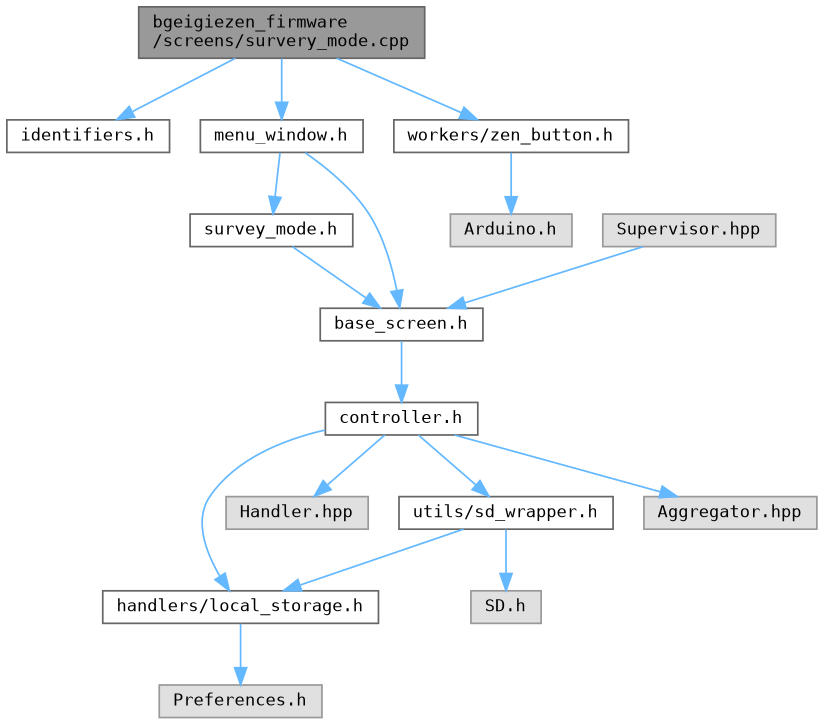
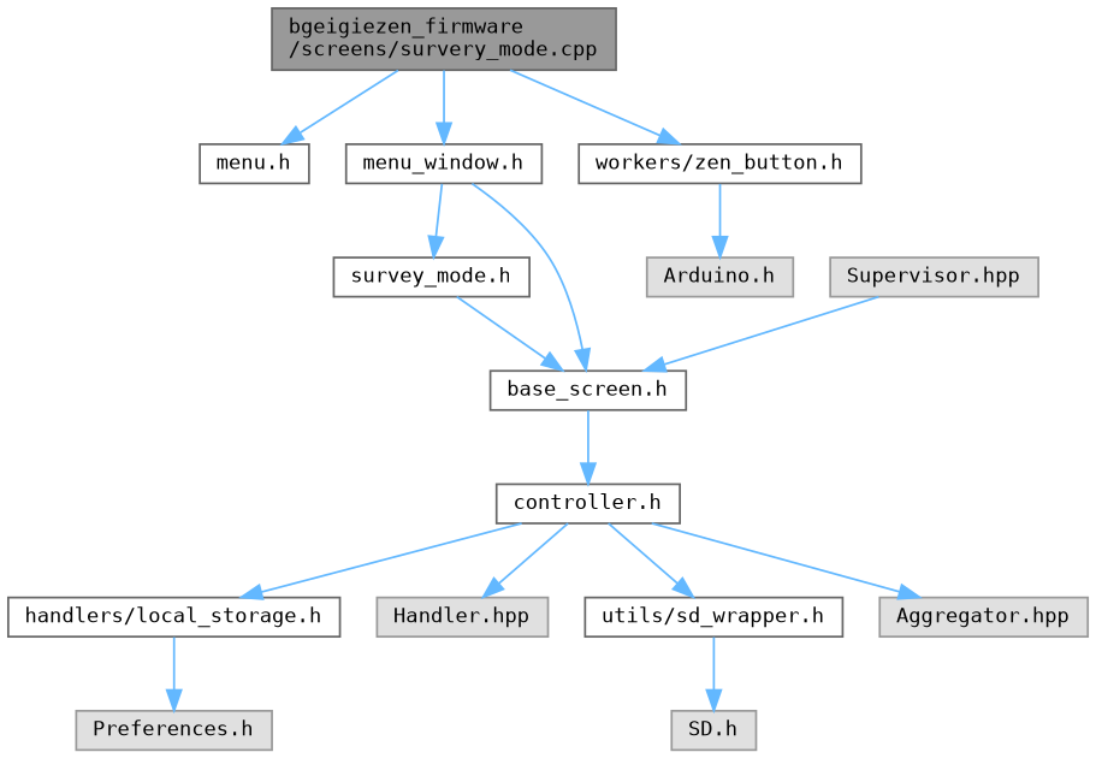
  digraph {
    fontname="DejaVu Sans Mono"
    node [color=grey40 fillcolor=white fontname="DejaVu Sans Mono" fontsize=10 shape=box style=filled]
    edge [color=steelblue1 fontname="DejaVu Sans Mono" fontsize=10 labelfontname=Helvetica labelfontsize=10 style=solid]
    n1 [color=gray40 fillcolor=grey60 fontcolor=black height=0.2 label="bgeigiezen_firmware\l/screens/survery_mode.cpp" width=0.4]
-   n2 [height=0.2 label="identifiers.h" width=0.4]
+   n2 [height=0.2 label="menu.h" width=0.4]
    n3 [height=0.2 label="menu_window.h" width=0.4]
    n4 [height=0.2 label="workers/zen_button.h" width=0.4]
    n5 [height=0.2 label="survey_mode.h" width=0.4]
    n6 [height=0.2 label="base_screen.h" width=0.4]
    n7 [color=grey60 fillcolor="#E0E0E0" height=0.2 label="Arduino.h" width=0.4]
    n8 [height=0.2 label="controller.h" width=0.4]
    n9 [height=0.2 label="handlers/local_storage.h" width=0.4]
    n10 [color=grey60 fillcolor="#E0E0E0" height=0.2 label="Handler.hpp" width=0.4]
    n11 [height=0.2 label="utils/sd_wrapper.h" width=0.4]
    n12 [color=grey60 fillcolor="#E0E0E0" height=0.2 label="Aggregator.hpp" width=0.4]
    n13 [color=grey60 fillcolor="#E0E0E0" height=0.2 label="Supervisor.hpp" width=0.4]
    n14 [color=grey60 fillcolor="#E0E0E0" height=0.2 label="Preferences.h" width=0.4]
    n15 [color=grey60 fillcolor="#E0E0E0" height=0.2 label="SD.h" width=0.4]
    n1 -> n2
    n1 -> n3
    n1 -> n4
    n3 -> n5
    n3 -> n6
    n4 -> n7
    n5 -> n6
    n6 -> n8
    n8 -> n9
    n8 -> n10
    n8 -> n11
    n8 -> n12
    n9 -> n14
-   n11 -> n9
    n11 -> n15
    n13 -> n6
  }
